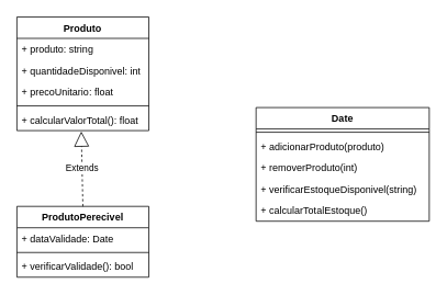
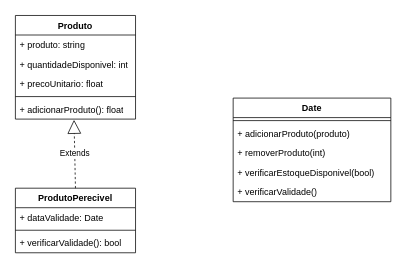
  <mxCell id="0" />
  <mxCell id="1" parent="0" />
  <mxCell id="2" value="Produto" style="swimlane;fontStyle=1;align=center;verticalAlign=top;childLayout=stackLayout;horizontal=1;startSize=26;horizontalStack=0;resizeParent=1;resizeParentMax=0;resizeLast=0;collapsible=1;marginBottom=0;whiteSpace=wrap;html=1;" vertex="1" parent="1"><mxGeometry x="20" y="20" width="160" height="138" as="geometry" /></mxCell>
  <mxCell id="3" value="+ produto: string" style="text;strokeColor=none;fillColor=none;align=left;verticalAlign=top;spacingLeft=4;spacingRight=4;overflow=hidden;rotatable=0;points=[[0,0.5],[1,0.5]];portConstraint=eastwest;whiteSpace=wrap;html=1;" vertex="1" parent="2"><mxGeometry y="26" width="160" height="26" as="geometry" /></mxCell>
  <mxCell id="4" value="+ quantidadeDisponivel: int" style="text;strokeColor=none;fillColor=none;align=left;verticalAlign=top;spacingLeft=4;spacingRight=4;overflow=hidden;rotatable=0;points=[[0,0.5],[1,0.5]];portConstraint=eastwest;whiteSpace=wrap;html=1;" vertex="1" parent="2"><mxGeometry y="52" width="160" height="26" as="geometry" /></mxCell>
  <mxCell id="5" value="+ precoUnitario: float" style="text;strokeColor=none;fillColor=none;align=left;verticalAlign=top;spacingLeft=4;spacingRight=4;overflow=hidden;rotatable=0;points=[[0,0.5],[1,0.5]];portConstraint=eastwest;whiteSpace=wrap;html=1;" vertex="1" parent="2"><mxGeometry y="78" width="160" height="26" as="geometry" /></mxCell>
  <mxCell id="6" value="" style="line;strokeWidth=1;fillColor=none;align=left;verticalAlign=middle;spacingTop=-1;spacingLeft=3;spacingRight=3;rotatable=0;labelPosition=right;points=[];portConstraint=eastwest;strokeColor=inherit;" vertex="1" parent="2"><mxGeometry y="104" width="160" height="8" as="geometry" /></mxCell>
- <mxCell id="7" value="+ calcularValorTotal(): float" style="text;strokeColor=none;fillColor=none;align=left;verticalAlign=top;spacingLeft=4;spacingRight=4;overflow=hidden;rotatable=0;points=[[0,0.5],[1,0.5]];portConstraint=eastwest;whiteSpace=wrap;html=1;" vertex="1" parent="2"><mxGeometry y="112" width="160" height="26" as="geometry" /></mxCell>
+ <mxCell id="7" value="+ adicionarProduto(): float" style="text;strokeColor=none;fillColor=none;align=left;verticalAlign=top;spacingLeft=4;spacingRight=4;overflow=hidden;rotatable=0;points=[[0,0.5],[1,0.5]];portConstraint=eastwest;whiteSpace=wrap;html=1;" vertex="1" parent="2"><mxGeometry y="112" width="160" height="26" as="geometry" /></mxCell>
  <mxCell id="8" value="ProdutoPerecivel" style="swimlane;fontStyle=1;align=center;verticalAlign=top;childLayout=stackLayout;horizontal=1;startSize=26;horizontalStack=0;resizeParent=1;resizeParentMax=0;resizeLast=0;collapsible=1;marginBottom=0;whiteSpace=wrap;html=1;" vertex="1" parent="1"><mxGeometry x="20" y="250" width="160" height="86" as="geometry" /></mxCell>
  <mxCell id="9" value="+ dataValidade: Date" style="text;strokeColor=none;fillColor=none;align=left;verticalAlign=top;spacingLeft=4;spacingRight=4;overflow=hidden;rotatable=0;points=[[0,0.5],[1,0.5]];portConstraint=eastwest;whiteSpace=wrap;html=1;" vertex="1" parent="8"><mxGeometry y="26" width="160" height="26" as="geometry" /></mxCell>
  <mxCell id="10" value="" style="line;strokeWidth=1;fillColor=none;align=left;verticalAlign=middle;spacingTop=-1;spacingLeft=3;spacingRight=3;rotatable=0;labelPosition=right;points=[];portConstraint=eastwest;strokeColor=inherit;" vertex="1" parent="8"><mxGeometry y="52" width="160" height="8" as="geometry" /></mxCell>
  <mxCell id="11" value="+ verificarValidade(): bool" style="text;strokeColor=none;fillColor=none;align=left;verticalAlign=top;spacingLeft=4;spacingRight=4;overflow=hidden;rotatable=0;points=[[0,0.5],[1,0.5]];portConstraint=eastwest;whiteSpace=wrap;html=1;" vertex="1" parent="8"><mxGeometry y="60" width="160" height="26" as="geometry" /></mxCell>
  <mxCell id="12" value="Date" style="swimlane;fontStyle=1;align=center;verticalAlign=top;childLayout=stackLayout;horizontal=1;startSize=26;horizontalStack=0;resizeParent=1;resizeParentMax=0;resizeLast=0;collapsible=1;marginBottom=0;whiteSpace=wrap;html=1;" vertex="1" parent="1"><mxGeometry x="310" y="130" width="210" height="138" as="geometry" /></mxCell>
  <mxCell id="13" value="" style="line;strokeWidth=1;fillColor=none;align=left;verticalAlign=middle;spacingTop=-1;spacingLeft=3;spacingRight=3;rotatable=0;labelPosition=right;points=[];portConstraint=eastwest;strokeColor=inherit;" vertex="1" parent="12"><mxGeometry y="26" width="210" height="8" as="geometry" /></mxCell>
  <mxCell id="14" value="+ adicionarProduto(produto)" style="text;strokeColor=none;fillColor=none;align=left;verticalAlign=top;spacingLeft=4;spacingRight=4;overflow=hidden;rotatable=0;points=[[0,0.5],[1,0.5]];portConstraint=eastwest;whiteSpace=wrap;html=1;" vertex="1" parent="12"><mxGeometry y="34" width="210" height="26" as="geometry" /></mxCell>
  <mxCell id="15" value="+ removerProduto(int)" style="text;strokeColor=none;fillColor=none;align=left;verticalAlign=top;spacingLeft=4;spacingRight=4;overflow=hidden;rotatable=0;points=[[0,0.5],[1,0.5]];portConstraint=eastwest;whiteSpace=wrap;html=1;" vertex="1" parent="12"><mxGeometry y="60" width="210" height="26" as="geometry" /></mxCell>
- <mxCell id="16" value="+ verificarEstoqueDisponivel(string)" style="text;strokeColor=none;fillColor=none;align=left;verticalAlign=top;spacingLeft=4;spacingRight=4;overflow=hidden;rotatable=0;points=[[0,0.5],[1,0.5]];portConstraint=eastwest;whiteSpace=wrap;html=1;" vertex="1" parent="12"><mxGeometry y="86" width="210" height="26" as="geometry" /></mxCell>
- <mxCell id="17" value="+ calcularTotalEstoque()" style="text;strokeColor=none;fillColor=none;align=left;verticalAlign=top;spacingLeft=4;spacingRight=4;overflow=hidden;rotatable=0;points=[[0,0.5],[1,0.5]];portConstraint=eastwest;whiteSpace=wrap;html=1;" vertex="1" parent="12"><mxGeometry y="112" width="210" height="26" as="geometry" /></mxCell>
+ <mxCell id="16" value="+ verificarEstoqueDisponivel(bool)" style="text;strokeColor=none;fillColor=none;align=left;verticalAlign=top;spacingLeft=4;spacingRight=4;overflow=hidden;rotatable=0;points=[[0,0.5],[1,0.5]];portConstraint=eastwest;whiteSpace=wrap;html=1;" vertex="1" parent="12"><mxGeometry y="86" width="210" height="26" as="geometry" /></mxCell>
+ <mxCell id="17" value="+ verificarValidade()" style="text;strokeColor=none;fillColor=none;align=left;verticalAlign=top;spacingLeft=4;spacingRight=4;overflow=hidden;rotatable=0;points=[[0,0.5],[1,0.5]];portConstraint=eastwest;whiteSpace=wrap;html=1;" vertex="1" parent="12"><mxGeometry y="112" width="210" height="26" as="geometry" /></mxCell>
  <mxCell id="18" value="Extends" style="endArrow=block;endSize=16;endFill=0;html=1;rounded=0;entryX=0.488;entryY=1.038;entryDx=0;entryDy=0;entryPerimeter=0;exitX=0.5;exitY=0;exitDx=0;exitDy=0;dashed=1;" edge="1" parent="1" source="8" target="7"><mxGeometry width="160" relative="1" as="geometry"><mxPoint x="170" y="270" as="sourcePoint" /><mxPoint x="330" y="270" as="targetPoint" /></mxGeometry></mxCell>
